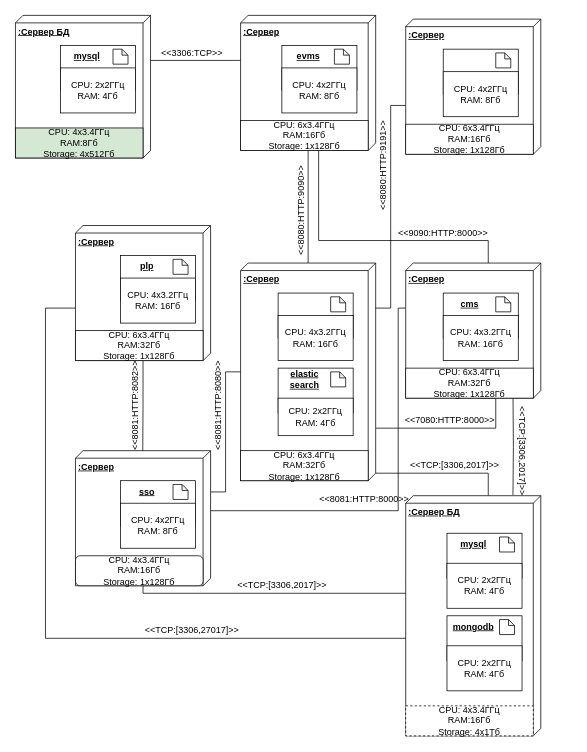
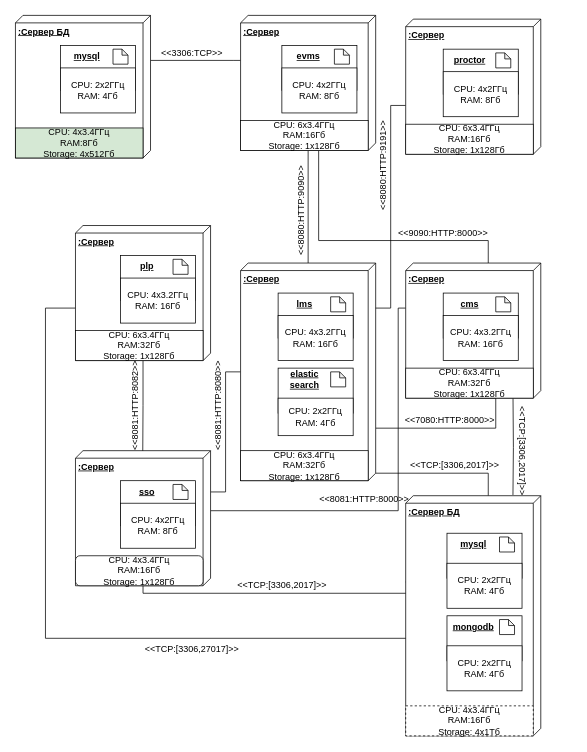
  <mxCell id="0" />
  <mxCell id="1" parent="0" />
  <mxCell id="2" style="edgeStyle=orthogonalEdgeStyle;rounded=0;orthogonalLoop=1;jettySize=auto;html=1;endArrow=none;endFill=0;entryX=-0.003;entryY=0.206;entryDx=0;entryDy=0;entryPerimeter=0;" edge="1" parent="1" target="16"><mxGeometry relative="1" as="geometry"><mxPoint x="683" y="530" as="sourcePoint" /><mxPoint x="683" y="650" as="targetPoint" /><Array as="points" /></mxGeometry></mxCell>
  <mxCell id="3" style="edgeStyle=orthogonalEdgeStyle;rounded=0;orthogonalLoop=1;jettySize=auto;html=1;endArrow=none;endFill=0;" edge="1" parent="1" source="5" target="18"><mxGeometry relative="1" as="geometry"><Array as="points"><mxPoint x="650" y="320" /><mxPoint x="424" y="320" /></Array></mxGeometry></mxCell>
  <mxCell id="4" style="edgeStyle=orthogonalEdgeStyle;rounded=0;orthogonalLoop=1;jettySize=auto;html=1;startArrow=none;startFill=0;endArrow=none;endFill=0;" edge="1" parent="1" source="5" target="15"><mxGeometry relative="1" as="geometry"><Array as="points"><mxPoint x="530" y="410" /><mxPoint x="530" y="680" /><mxPoint x="270" y="680" /></Array></mxGeometry></mxCell>
  <mxCell id="5" value="&lt;b&gt;:Сервер&lt;/b&gt;" style="verticalAlign=top;align=left;spacingTop=8;spacingLeft=2;spacingRight=12;shape=cube;size=10;direction=south;fontStyle=4;html=1;" vertex="1" parent="1"><mxGeometry x="540" y="350" width="180" height="180" as="geometry" /></mxCell>
  <mxCell id="6" style="edgeStyle=orthogonalEdgeStyle;rounded=0;orthogonalLoop=1;jettySize=auto;html=1;endArrow=none;endFill=0;" edge="1" parent="1" source="10" target="16"><mxGeometry relative="1" as="geometry"><mxPoint x="660" y="597" as="targetPoint" /><Array as="points"><mxPoint x="410" y="630" /><mxPoint x="650" y="630" /></Array></mxGeometry></mxCell>
  <mxCell id="7" style="edgeStyle=orthogonalEdgeStyle;rounded=0;orthogonalLoop=1;jettySize=auto;html=1;endArrow=none;endFill=0;" edge="1" parent="1" source="10" target="18"><mxGeometry relative="1" as="geometry"><Array as="points"><mxPoint x="410" y="270" /><mxPoint x="410" y="270" /></Array></mxGeometry></mxCell>
  <mxCell id="8" style="edgeStyle=orthogonalEdgeStyle;rounded=0;orthogonalLoop=1;jettySize=auto;html=1;entryX=0;entryY=0;entryDx=55;entryDy=0;entryPerimeter=0;startArrow=none;startFill=0;endArrow=none;endFill=0;" edge="1" parent="1" source="10" target="15"><mxGeometry relative="1" as="geometry" /></mxCell>
  <mxCell id="9" style="edgeStyle=orthogonalEdgeStyle;rounded=0;orthogonalLoop=1;jettySize=auto;html=1;entryX=0.562;entryY=0.996;entryDx=0;entryDy=0;entryPerimeter=0;startArrow=none;startFill=0;endArrow=none;endFill=0;" edge="1" parent="1" source="10" target="73"><mxGeometry relative="1" as="geometry"><Array as="points"><mxPoint x="660" y="570" /><mxPoint x="660" y="530" /></Array></mxGeometry></mxCell>
  <mxCell id="10" value="&lt;b&gt;:Сервер&lt;/b&gt;" style="verticalAlign=top;align=left;spacingTop=8;spacingLeft=2;spacingRight=12;shape=cube;size=10;direction=south;fontStyle=4;html=1;" vertex="1" parent="1"><mxGeometry x="320" y="350" width="180" height="290" as="geometry" /></mxCell>
  <mxCell id="11" style="edgeStyle=orthogonalEdgeStyle;rounded=0;orthogonalLoop=1;jettySize=auto;html=1;entryX=0.011;entryY=0.502;entryDx=0;entryDy=0;entryPerimeter=0;startArrow=none;startFill=0;endArrow=none;endFill=0;" edge="1" parent="1" source="13" target="15"><mxGeometry relative="1" as="geometry" /></mxCell>
  <mxCell id="12" style="edgeStyle=orthogonalEdgeStyle;rounded=0;orthogonalLoop=1;jettySize=auto;html=1;entryX=0;entryY=0;entryDx=115;entryDy=180;entryPerimeter=0;startArrow=none;startFill=0;endArrow=none;endFill=0;" edge="1" parent="1" source="13" target="16"><mxGeometry relative="1" as="geometry"><Array as="points"><mxPoint x="60" y="410" /><mxPoint x="60" y="850" /><mxPoint x="545" y="850" /></Array></mxGeometry></mxCell>
  <mxCell id="13" value="&lt;b&gt;:Сервер&lt;/b&gt;" style="verticalAlign=top;align=left;spacingTop=8;spacingLeft=2;spacingRight=12;shape=cube;size=10;direction=south;fontStyle=4;html=1;" vertex="1" parent="1"><mxGeometry x="100" y="300" width="180" height="180" as="geometry" /></mxCell>
  <mxCell id="14" style="edgeStyle=orthogonalEdgeStyle;rounded=0;orthogonalLoop=1;jettySize=auto;html=1;entryX=0.317;entryY=0.993;entryDx=0;entryDy=0;entryPerimeter=0;startArrow=none;startFill=0;endArrow=none;endFill=0;" edge="1" parent="1" source="15" target="16"><mxGeometry relative="1" as="geometry"><Array as="points"><mxPoint x="190" y="790" /><mxPoint x="546" y="790" /></Array></mxGeometry></mxCell>
  <mxCell id="15" value="&lt;b&gt;:Сервер&lt;/b&gt;" style="verticalAlign=top;align=left;spacingTop=8;spacingLeft=2;spacingRight=12;shape=cube;size=10;direction=south;fontStyle=4;html=1;" vertex="1" parent="1"><mxGeometry x="100" y="600" width="180" height="180" as="geometry" /></mxCell>
  <mxCell id="16" value="&lt;b&gt;:Сервер БД&lt;/b&gt;" style="verticalAlign=top;align=left;spacingTop=8;spacingLeft=2;spacingRight=12;shape=cube;size=10;direction=south;fontStyle=4;html=1;" vertex="1" parent="1"><mxGeometry x="540" y="660" width="180" height="320" as="geometry" /></mxCell>
  <mxCell id="17" style="edgeStyle=orthogonalEdgeStyle;rounded=0;orthogonalLoop=1;jettySize=auto;html=1;endArrow=none;endFill=0;" edge="1" parent="1" source="18" target="59"><mxGeometry relative="1" as="geometry"><Array as="points"><mxPoint x="310" y="80" /><mxPoint x="310" y="80" /></Array></mxGeometry></mxCell>
  <mxCell id="18" value="&lt;b&gt;:Сервер&lt;/b&gt;" style="verticalAlign=top;align=left;spacingTop=8;spacingLeft=2;spacingRight=12;shape=cube;size=10;direction=south;fontStyle=4;html=1;" vertex="1" parent="1"><mxGeometry x="320" y="20" width="180" height="180" as="geometry" /></mxCell>
  <mxCell id="19" style="edgeStyle=orthogonalEdgeStyle;rounded=0;orthogonalLoop=1;jettySize=auto;html=1;endArrow=none;endFill=0;" edge="1" parent="1" source="20"><mxGeometry relative="1" as="geometry"><mxPoint x="500" y="410" as="targetPoint" /><Array as="points"><mxPoint x="520" y="140" /><mxPoint x="520" y="410" /></Array></mxGeometry></mxCell>
  <mxCell id="20" value="&lt;b&gt;:Сервер&lt;/b&gt;" style="verticalAlign=top;align=left;spacingTop=8;spacingLeft=2;spacingRight=12;shape=cube;size=10;direction=south;fontStyle=4;html=1;" vertex="1" parent="1"><mxGeometry x="540" y="25" width="180" height="180" as="geometry" /></mxCell>
  <mxCell id="21" value="" style="group" vertex="1" connectable="0" parent="1"><mxGeometry x="595" y="710" width="100" height="60" as="geometry" /></mxCell>
  <mxCell id="22" value="" style="rounded=0;whiteSpace=wrap;html=1;" vertex="1" parent="21"><mxGeometry width="100" height="60" as="geometry" /></mxCell>
  <mxCell id="23" value="" style="shape=note;whiteSpace=wrap;html=1;backgroundOutline=1;darkOpacity=0.05;size=8;" vertex="1" parent="21"><mxGeometry x="70" y="5" width="20" height="20" as="geometry" /></mxCell>
  <mxCell id="24" value="mysql" style="text;html=1;align=center;verticalAlign=middle;resizable=0;points=[];autosize=1;fontStyle=5" vertex="1" parent="21"><mxGeometry x="10" y="5" width="50" height="20" as="geometry" /></mxCell>
  <mxCell id="25" value="" style="group" vertex="1" connectable="0" parent="1"><mxGeometry x="595" y="820" width="100" height="60" as="geometry" /></mxCell>
  <mxCell id="26" value="" style="rounded=0;whiteSpace=wrap;html=1;" vertex="1" parent="25"><mxGeometry width="100" height="60" as="geometry" /></mxCell>
  <mxCell id="27" value="" style="shape=note;whiteSpace=wrap;html=1;backgroundOutline=1;darkOpacity=0.05;size=8;" vertex="1" parent="25"><mxGeometry x="70" y="5" width="20" height="20" as="geometry" /></mxCell>
  <mxCell id="28" value="mongodb" style="text;html=1;align=center;verticalAlign=middle;resizable=0;points=[];autosize=1;fontStyle=5" vertex="1" parent="25"><mxGeometry y="5" width="70" height="20" as="geometry" /></mxCell>
  <mxCell id="29" value="" style="group" vertex="1" connectable="0" parent="1"><mxGeometry x="370" y="390" width="100" height="85" as="geometry" /></mxCell>
  <mxCell id="30" value="" style="rounded=0;whiteSpace=wrap;html=1;" vertex="1" parent="29"><mxGeometry width="100" height="60" as="geometry" /></mxCell>
  <mxCell id="31" value="" style="shape=note;whiteSpace=wrap;html=1;backgroundOutline=1;darkOpacity=0.05;size=8;" vertex="1" parent="29"><mxGeometry x="70" y="5" width="20" height="20" as="geometry" /></mxCell>
+ <mxCell id="32" value="lms" style="text;html=1;align=center;verticalAlign=middle;resizable=0;points=[];autosize=1;fontStyle=5" vertex="1" parent="29"><mxGeometry x="15" y="5" width="40" height="20" as="geometry" /></mxCell>
  <mxCell id="33" value="CPU: 4x3.2ГГц&lt;br&gt;RAM: 16Гб" style="rounded=0;whiteSpace=wrap;html=1;" vertex="1" parent="29"><mxGeometry y="30" width="100" height="60" as="geometry" /></mxCell>
  <mxCell id="34" value="" style="group" vertex="1" connectable="0" parent="1"><mxGeometry x="590" y="390" width="100" height="60" as="geometry" /></mxCell>
  <mxCell id="35" value="" style="rounded=0;whiteSpace=wrap;html=1;" vertex="1" parent="34"><mxGeometry width="100" height="60" as="geometry" /></mxCell>
  <mxCell id="36" value="" style="shape=note;whiteSpace=wrap;html=1;backgroundOutline=1;darkOpacity=0.05;size=8;" vertex="1" parent="34"><mxGeometry x="70" y="5" width="20" height="20" as="geometry" /></mxCell>
  <mxCell id="37" value="cms" style="text;html=1;align=center;verticalAlign=middle;resizable=0;points=[];autosize=1;fontStyle=5" vertex="1" parent="34"><mxGeometry x="15" y="5" width="40" height="20" as="geometry" /></mxCell>
  <mxCell id="38" value="" style="group" vertex="1" connectable="0" parent="1"><mxGeometry x="160" y="340" width="100" height="60" as="geometry" /></mxCell>
  <mxCell id="39" value="" style="rounded=0;whiteSpace=wrap;html=1;" vertex="1" parent="38"><mxGeometry width="100" height="60" as="geometry" /></mxCell>
  <mxCell id="40" value="" style="shape=note;whiteSpace=wrap;html=1;backgroundOutline=1;darkOpacity=0.05;size=8;" vertex="1" parent="38"><mxGeometry x="70" y="5" width="20" height="20" as="geometry" /></mxCell>
  <mxCell id="41" value="plp" style="text;html=1;align=center;verticalAlign=middle;resizable=0;points=[];autosize=1;fontStyle=5" vertex="1" parent="38"><mxGeometry x="20" y="5" width="30" height="20" as="geometry" /></mxCell>
  <mxCell id="42" value="" style="group" vertex="1" connectable="0" parent="1"><mxGeometry x="160" y="640" width="100" height="90" as="geometry" /></mxCell>
  <mxCell id="43" value="" style="rounded=0;whiteSpace=wrap;html=1;" vertex="1" parent="42"><mxGeometry width="100" height="60" as="geometry" /></mxCell>
  <mxCell id="44" value="" style="shape=note;whiteSpace=wrap;html=1;backgroundOutline=1;darkOpacity=0.05;size=8;" vertex="1" parent="42"><mxGeometry x="70" y="5" width="20" height="20" as="geometry" /></mxCell>
  <mxCell id="45" value="sso" style="text;html=1;align=center;verticalAlign=middle;resizable=0;points=[];autosize=1;fontStyle=5" vertex="1" parent="42"><mxGeometry x="15" y="5" width="40" height="20" as="geometry" /></mxCell>
  <mxCell id="46" value="CPU: 4x2ГГц&lt;br&gt;RAM: 8Гб" style="rounded=0;whiteSpace=wrap;html=1;" vertex="1" parent="42"><mxGeometry y="30" width="100" height="60" as="geometry" /></mxCell>
  <mxCell id="47" value="" style="group" vertex="1" connectable="0" parent="1"><mxGeometry x="375" y="60" width="100" height="60" as="geometry" /></mxCell>
  <mxCell id="48" value="" style="rounded=0;whiteSpace=wrap;html=1;" vertex="1" parent="47"><mxGeometry width="100" height="60" as="geometry" /></mxCell>
  <mxCell id="49" value="" style="shape=note;whiteSpace=wrap;html=1;backgroundOutline=1;darkOpacity=0.05;size=8;" vertex="1" parent="47"><mxGeometry x="70" y="5" width="20" height="20" as="geometry" /></mxCell>
  <mxCell id="50" value="evms" style="text;html=1;align=center;verticalAlign=middle;resizable=0;points=[];autosize=1;fontStyle=5" vertex="1" parent="47"><mxGeometry x="10" y="5" width="50" height="20" as="geometry" /></mxCell>
  <mxCell id="51" value="" style="group" vertex="1" connectable="0" parent="1"><mxGeometry x="590" y="65" width="100" height="60" as="geometry" /></mxCell>
  <mxCell id="52" value="" style="rounded=0;whiteSpace=wrap;html=1;" vertex="1" parent="51"><mxGeometry width="100" height="60" as="geometry" /></mxCell>
  <mxCell id="53" value="" style="shape=note;whiteSpace=wrap;html=1;backgroundOutline=1;darkOpacity=0.05;size=8;" vertex="1" parent="51"><mxGeometry x="70" y="5" width="20" height="20" as="geometry" /></mxCell>
+ <mxCell id="54" value="proctor" style="text;html=1;align=center;verticalAlign=middle;resizable=0;points=[];autosize=1;fontStyle=5" vertex="1" parent="51"><mxGeometry x="5" y="5" width="60" height="20" as="geometry" /></mxCell>
  <mxCell id="55" value="" style="group" vertex="1" connectable="0" parent="1"><mxGeometry x="370" y="490" width="100" height="60" as="geometry" /></mxCell>
  <mxCell id="56" value="" style="rounded=0;whiteSpace=wrap;html=1;" vertex="1" parent="55"><mxGeometry width="100" height="60" as="geometry" /></mxCell>
  <mxCell id="57" value="" style="shape=note;whiteSpace=wrap;html=1;backgroundOutline=1;darkOpacity=0.05;size=8;" vertex="1" parent="55"><mxGeometry x="70" y="5" width="20" height="20" as="geometry" /></mxCell>
  <mxCell id="58" value="elastic&lt;br&gt;search" style="text;html=1;align=center;verticalAlign=middle;resizable=0;points=[];autosize=1;fontStyle=5" vertex="1" parent="55"><mxGeometry x="10" width="50" height="30" as="geometry" /></mxCell>
  <mxCell id="59" value="&lt;b&gt;:Сервер БД&lt;/b&gt;" style="verticalAlign=top;align=left;spacingTop=8;spacingLeft=2;spacingRight=12;shape=cube;size=10;direction=south;fontStyle=4;html=1;" vertex="1" parent="1"><mxGeometry x="20" y="20" width="180" height="190" as="geometry" /></mxCell>
  <mxCell id="60" value="" style="group" vertex="1" connectable="0" parent="1"><mxGeometry x="80" y="60" width="100" height="60" as="geometry" /></mxCell>
  <mxCell id="61" value="" style="rounded=0;whiteSpace=wrap;html=1;" vertex="1" parent="60"><mxGeometry width="100" height="60" as="geometry" /></mxCell>
  <mxCell id="62" value="" style="shape=note;whiteSpace=wrap;html=1;backgroundOutline=1;darkOpacity=0.05;size=8;" vertex="1" parent="60"><mxGeometry x="70" y="5" width="20" height="20" as="geometry" /></mxCell>
  <mxCell id="63" value="mysql" style="text;html=1;align=center;verticalAlign=middle;resizable=0;points=[];autosize=1;fontStyle=5" vertex="1" parent="60"><mxGeometry x="10" y="5" width="50" height="20" as="geometry" /></mxCell>
- <mxCell id="64" value="&amp;lt;&amp;lt;TCP:[3306,27017]&amp;gt;&amp;gt;" style="text;html=1;align=center;verticalAlign=middle;resizable=0;points=[];autosize=1;" vertex="1" parent="1"><mxGeometry x="185" y="830" width="140" height="20" as="geometry" /></mxCell>
+ <mxCell id="64" value="&amp;lt;&amp;lt;TCP:[3306,27017]&amp;gt;&amp;gt;" style="text;html=1;align=center;verticalAlign=middle;resizable=0;points=[];autosize=1;" vertex="1" parent="1"><mxGeometry x="185" y="855" width="140" height="20" as="geometry" /></mxCell>
  <mxCell id="65" value="&amp;lt;&amp;lt;TCP:[3306,2017]&amp;gt;&amp;gt;" style="text;html=1;align=center;verticalAlign=middle;resizable=0;points=[];autosize=1;" vertex="1" parent="1"><mxGeometry x="310" y="770" width="130" height="20" as="geometry" /></mxCell>
  <mxCell id="66" value="&amp;lt;&amp;lt;8081:HTTP:8082&amp;gt;&amp;gt;" style="text;html=1;strokeColor=none;fillColor=none;align=center;verticalAlign=middle;whiteSpace=wrap;rounded=0;rotation=-90;" vertex="1" parent="1"><mxGeometry x="160" y="530" width="40" height="20" as="geometry" /></mxCell>
  <mxCell id="67" value="CPU: 2x2ГГц&lt;br&gt;RAM: 4Гб" style="rounded=0;whiteSpace=wrap;html=1;" vertex="1" parent="1"><mxGeometry x="595" y="750" width="100" height="60" as="geometry" /></mxCell>
  <mxCell id="68" value="&lt;span&gt;CPU: 2x2ГГц&lt;/span&gt;&lt;br&gt;&lt;span&gt;RAM: 4Гб&lt;/span&gt;" style="rounded=0;whiteSpace=wrap;html=1;" vertex="1" parent="1"><mxGeometry x="595" y="860" width="100" height="60" as="geometry" /></mxCell>
  <mxCell id="69" value="&lt;span&gt;CPU: 4x3.4ГГц&lt;/span&gt;&lt;br&gt;&lt;span&gt;RAM:16Гб&lt;/span&gt;&lt;br&gt;&lt;span&gt;Storage: 1x128Гб&lt;/span&gt;" style="whiteSpace=wrap;html=1;rounded=1;" vertex="1" parent="1"><mxGeometry x="100" y="740" width="170" height="40" as="geometry" /></mxCell>
  <mxCell id="70" value="CPU: 4x3.2ГГц&lt;br&gt;RAM: 16Гб" style="rounded=0;whiteSpace=wrap;html=1;" vertex="1" parent="1"><mxGeometry x="160" y="370" width="100" height="60" as="geometry" /></mxCell>
  <mxCell id="71" value="&lt;span&gt;CPU: 6x3.4ГГц&lt;/span&gt;&lt;br&gt;&lt;span&gt;RAM:32Гб&lt;/span&gt;&lt;br&gt;&lt;span&gt;Storage: 1x128Гб&lt;/span&gt;" style="rounded=0;whiteSpace=wrap;html=1;" vertex="1" parent="1"><mxGeometry x="100" y="440" width="170" height="40" as="geometry" /></mxCell>
  <mxCell id="72" value="CPU: 4x3.2ГГц&lt;br&gt;RAM: 16Гб" style="rounded=0;whiteSpace=wrap;html=1;" vertex="1" parent="1"><mxGeometry x="590" y="420" width="100" height="60" as="geometry" /></mxCell>
  <mxCell id="73" value="&lt;span&gt;CPU: 6x3.4ГГц&lt;/span&gt;&lt;br&gt;&lt;span&gt;RAM:32Гб&lt;/span&gt;&lt;br&gt;&lt;span&gt;Storage: 1x128Гб&lt;/span&gt;" style="rounded=0;whiteSpace=wrap;html=1;" vertex="1" parent="1"><mxGeometry x="540" y="490" width="170" height="40" as="geometry" /></mxCell>
  <mxCell id="74" value="CPU: 2x2ГГц&lt;br&gt;RAM: 4Гб" style="rounded=0;whiteSpace=wrap;html=1;" vertex="1" parent="1"><mxGeometry x="370" y="530" width="100" height="50" as="geometry" /></mxCell>
  <mxCell id="75" value="&lt;span&gt;CPU: 6x3.4ГГц&lt;/span&gt;&lt;br&gt;&lt;span&gt;RAM:32Гб&lt;/span&gt;&lt;br&gt;&lt;span&gt;Storage: 1x128Гб&lt;/span&gt;" style="rounded=0;whiteSpace=wrap;html=1;" vertex="1" parent="1"><mxGeometry x="320" y="600" width="170" height="40" as="geometry" /></mxCell>
  <mxCell id="76" value="CPU: 4x2ГГц&lt;br&gt;RAM: 8Гб" style="rounded=0;whiteSpace=wrap;html=1;" vertex="1" parent="1"><mxGeometry x="590" y="95" width="100" height="60" as="geometry" /></mxCell>
  <mxCell id="77" value="&lt;span&gt;CPU: 6x3.4ГГц&lt;/span&gt;&lt;br&gt;&lt;span&gt;RAM:16Гб&lt;/span&gt;&lt;br&gt;&lt;span&gt;Storage: 1x128Гб&lt;/span&gt;" style="rounded=0;whiteSpace=wrap;html=1;" vertex="1" parent="1"><mxGeometry x="540" y="165" width="170" height="40" as="geometry" /></mxCell>
  <mxCell id="78" value="CPU: 4x2ГГц&lt;br&gt;RAM: 8Гб" style="rounded=0;whiteSpace=wrap;html=1;" vertex="1" parent="1"><mxGeometry x="375" y="90" width="100" height="60" as="geometry" /></mxCell>
  <mxCell id="79" value="&lt;span&gt;CPU: 6x3.4ГГц&lt;/span&gt;&lt;br&gt;&lt;span&gt;RAM:16Гб&lt;/span&gt;&lt;br&gt;&lt;span&gt;Storage: 1x128Гб&lt;/span&gt;" style="rounded=0;whiteSpace=wrap;html=1;" vertex="1" parent="1"><mxGeometry x="320" y="160" width="170" height="40" as="geometry" /></mxCell>
  <mxCell id="80" value="CPU: 2x2ГГц&lt;br&gt;RAM: 4Гб" style="rounded=0;whiteSpace=wrap;html=1;" vertex="1" parent="1"><mxGeometry x="80" y="90" width="100" height="60" as="geometry" /></mxCell>
  <mxCell id="81" value="CPU: 4x3.4ГГц&lt;br&gt;RAM:8Гб&lt;br&gt;Storage: 4x512Гб" style="rounded=0;whiteSpace=wrap;html=1;fillColor=#d5e8d4;" vertex="1" parent="1"><mxGeometry x="20" y="170" width="170" height="40" as="geometry" /></mxCell>
  <mxCell id="82" value="CPU: 4x3.4ГГц&lt;br&gt;RAM:16Гб&lt;br&gt;Storage: 4x1Тб" style="rounded=0;whiteSpace=wrap;html=1;dashed=1;" vertex="1" parent="1"><mxGeometry x="540" y="940" width="170" height="40" as="geometry" /></mxCell>
  <mxCell id="83" value="&amp;lt;&amp;lt;8080:HTTP:9090&amp;gt;&amp;gt;" style="text;html=1;strokeColor=none;fillColor=none;align=center;verticalAlign=middle;whiteSpace=wrap;rounded=0;rotation=-90;" vertex="1" parent="1"><mxGeometry x="381" y="270" width="40" height="20" as="geometry" /></mxCell>
  <mxCell id="84" value="&amp;lt;&amp;lt;9090:HTTP:8000&amp;gt;&amp;gt;" style="text;html=1;strokeColor=none;fillColor=none;align=center;verticalAlign=middle;whiteSpace=wrap;rounded=0;" vertex="1" parent="1"><mxGeometry x="570" y="300" width="40" height="20" as="geometry" /></mxCell>
  <mxCell id="85" value="&amp;lt;&amp;lt;8080:HTTP:9191&amp;gt;&amp;gt;" style="text;html=1;strokeColor=none;fillColor=none;align=center;verticalAlign=middle;whiteSpace=wrap;rounded=0;rotation=-90;" vertex="1" parent="1"><mxGeometry x="490" y="210" width="40" height="20" as="geometry" /></mxCell>
  <mxCell id="86" value="&amp;lt;&amp;lt;8081:HTTP:8000&amp;gt;&amp;gt;" style="text;html=1;strokeColor=none;fillColor=none;align=center;verticalAlign=middle;whiteSpace=wrap;rounded=0;" vertex="1" parent="1"><mxGeometry x="465" y="655" width="40" height="20" as="geometry" /></mxCell>
  <mxCell id="87" value="&amp;lt;&amp;lt;8081:HTTP:8080&amp;gt;&amp;gt;" style="text;html=1;strokeColor=none;fillColor=none;align=center;verticalAlign=middle;whiteSpace=wrap;rounded=0;rotation=-90;" vertex="1" parent="1"><mxGeometry x="270" y="530" width="40" height="20" as="geometry" /></mxCell>
  <mxCell id="88" value="&amp;lt;&amp;lt;TCP:[3306,2017]&amp;gt;&amp;gt;" style="text;html=1;align=center;verticalAlign=middle;resizable=0;points=[];autosize=1;rotation=90;" vertex="1" parent="1"><mxGeometry x="630" y="590" width="130" height="20" as="geometry" /></mxCell>
  <mxCell id="89" value="&amp;lt;&amp;lt;TCP:[3306,2017]&amp;gt;&amp;gt;" style="text;html=1;align=center;verticalAlign=middle;resizable=0;points=[];autosize=1;rotation=0;" vertex="1" parent="1"><mxGeometry x="540" y="610" width="130" height="20" as="geometry" /></mxCell>
  <mxCell id="90" value="&amp;lt;&amp;lt;3306:TCP&amp;gt;&amp;gt;" style="text;html=1;align=center;verticalAlign=middle;resizable=0;points=[];autosize=1;rotation=0;" vertex="1" parent="1"><mxGeometry x="205" y="60" width="100" height="20" as="geometry" /></mxCell>
  <mxCell id="91" value="&amp;lt;&amp;lt;7080:HTTP:8000&amp;gt;&amp;gt;" style="text;html=1;strokeColor=none;fillColor=none;align=center;verticalAlign=middle;whiteSpace=wrap;rounded=0;" vertex="1" parent="1"><mxGeometry x="579" y="550" width="40" height="20" as="geometry" /></mxCell>
